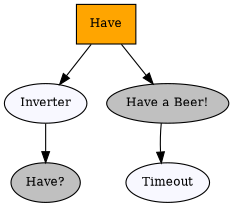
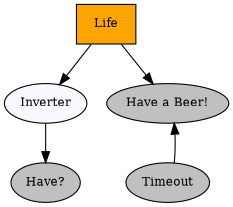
  digraph {
    fontname="times-roman"
    node [fillcolor=ghostwhite fontcolor=black fontname="times-roman" fontsize=11 shape=ellipse style=filled]
    edge [fontname="times-roman"]
-   Life [fillcolor=orange shape=box label=Have]
+   Life [fillcolor=orange shape=box]
    Inverter
    "Have a Beer!" [fillcolor=gray]
    n4 [fillcolor=gray label="Have?"]
-   Timeout
+   Timeout [fillcolor=gray]
    Life -> Inverter
    Life -> "Have a Beer!"
    Inverter -> n4
-   "Have a Beer!" -> Timeout
+   Timeout -> "Have a Beer!"
  }
